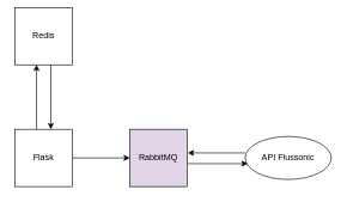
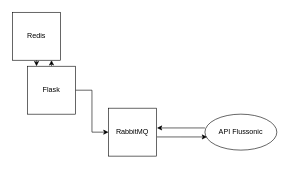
  <mxCell id="0" />
  <mxCell id="1" parent="0" />
  <mxCell id="2" value="" style="edgeStyle=orthogonalEdgeStyle;rounded=0;orthogonalLoop=1;jettySize=auto;html=1;" parent="1" source="4" target="6" edge="1"><mxGeometry relative="1" as="geometry"><Array as="points"><mxPoint x="50" y="140" /><mxPoint x="50" y="140" /></Array></mxGeometry></mxCell>
  <mxCell id="3" value="" style="edgeStyle=orthogonalEdgeStyle;rounded=0;orthogonalLoop=1;jettySize=auto;html=1;" edge="1" parent="1" source="4" target="9"><mxGeometry relative="1" as="geometry" /></mxCell>
- <mxCell id="4" value="Flask" style="whiteSpace=wrap;html=1;aspect=fixed;" parent="1" vertex="1"><mxGeometry x="20" y="180" width="80" height="80" as="geometry" /></mxCell>
+ <mxCell id="4" value="Flask" style="whiteSpace=wrap;html=1;aspect=fixed;" parent="1" vertex="1"><mxGeometry x="45" y="110" width="80" height="80" as="geometry" /></mxCell>
  <mxCell id="5" value="" style="edgeStyle=orthogonalEdgeStyle;rounded=0;orthogonalLoop=1;jettySize=auto;html=1;" edge="1" parent="1" source="6" target="4"><mxGeometry relative="1" as="geometry"><Array as="points"><mxPoint x="70" y="140" /><mxPoint x="70" y="140" /></Array></mxGeometry></mxCell>
- <mxCell id="6" value="Redis" style="whiteSpace=wrap;html=1;aspect=fixed;" parent="1" vertex="1"><mxGeometry x="20" y="10" width="80" height="80" as="geometry" /></mxCell>
+ <mxCell id="6" value="Redis" style="whiteSpace=wrap;html=1;aspect=fixed;" parent="1" vertex="1"><mxGeometry x="20" y="20" width="80" height="80" as="geometry" /></mxCell>
  <mxCell id="7" value="API Flussonic" style="ellipse;whiteSpace=wrap;html=1;" parent="1" vertex="1"><mxGeometry x="341" y="190" width="120" height="60" as="geometry" /></mxCell>
  <mxCell id="8" value="" style="edgeStyle=orthogonalEdgeStyle;rounded=0;orthogonalLoop=1;jettySize=auto;html=1;" edge="1" parent="1"><mxGeometry relative="1" as="geometry"><mxPoint x="261" y="228" as="sourcePoint" /><mxPoint x="344.431" y="228" as="targetPoint" /><Array as="points"><mxPoint x="301" y="228" /><mxPoint x="301" y="228" /></Array></mxGeometry></mxCell>
- <mxCell id="9" value="RabbitMQ" style="rounded=0;whiteSpace=wrap;html=1;fillColor=#e1d5e7;" parent="1" vertex="1"><mxGeometry x="180" y="180" width="80" height="80" as="geometry" /></mxCell>
+ <mxCell id="9" value="RabbitMQ" style="rounded=0;whiteSpace=wrap;html=1;" parent="1" vertex="1"><mxGeometry x="180" y="180" width="80" height="80" as="geometry" /></mxCell>
  <mxCell id="10" value="" style="endArrow=classic;html=1;rounded=0;exitX=0;exitY=0.5;exitDx=0;exitDy=0;entryX=1;entryY=0.5;entryDx=0;entryDy=0;" edge="1" parent="1"><mxGeometry width="50" height="50" relative="1" as="geometry"><mxPoint x="341" y="213" as="sourcePoint" /><mxPoint x="261" y="213" as="targetPoint" /></mxGeometry></mxCell>
  <mxCell id="11" style="edgeStyle=none;rounded=0;orthogonalLoop=1;jettySize=auto;html=1;exitX=1;exitY=0.5;exitDx=0;exitDy=0;" edge="1" parent="1" source="9" target="9"><mxGeometry relative="1" as="geometry" /></mxCell>
